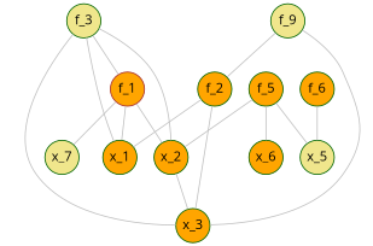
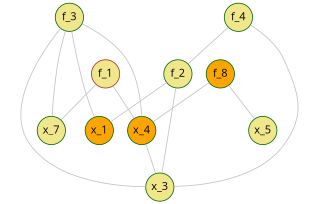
  graph {
    fontname="Open Sans"
    node [color=darkgreen fillcolor=orange fixedsize=1 fontname="Open Sans" shape=circle style=filled]
    edge [color=gray fontname="Open Sans"]
-   f_1 [color=brown]
+   f_1 [color=brown fillcolor=khaki]
    x_1
-   x_2
+   x_2 [label=x_4]
    n4 [fillcolor=khaki label=x_7]
-   x_3
-   f_2
+   x_3 [fillcolor=khaki]
+   f_2 [fillcolor=khaki]
    f_3 [fillcolor=khaki]
-   f_4 [fillcolor=khaki label=f_9]
-   f_5
-   x_6
+   f_4 [fillcolor=khaki]
+   f_5 [label=f_8]
    x_5 [fillcolor=khaki]
-   f_6
-   f_1 -- x_1
    f_1 -- x_2
    f_1 -- n4
    x_2 -- x_3
    f_2 -- x_1
    f_2 -- x_3
    f_3 -- x_1
    f_3 -- x_2
-   f_3 -- f_1
+   f_3 -- n4
    f_3 -- x_3
    f_4 -- x_3
    f_4 -- f_2
    f_5 -- x_2
-   f_5 -- x_6
    f_5 -- x_5
-   f_6 -- x_5
  }
